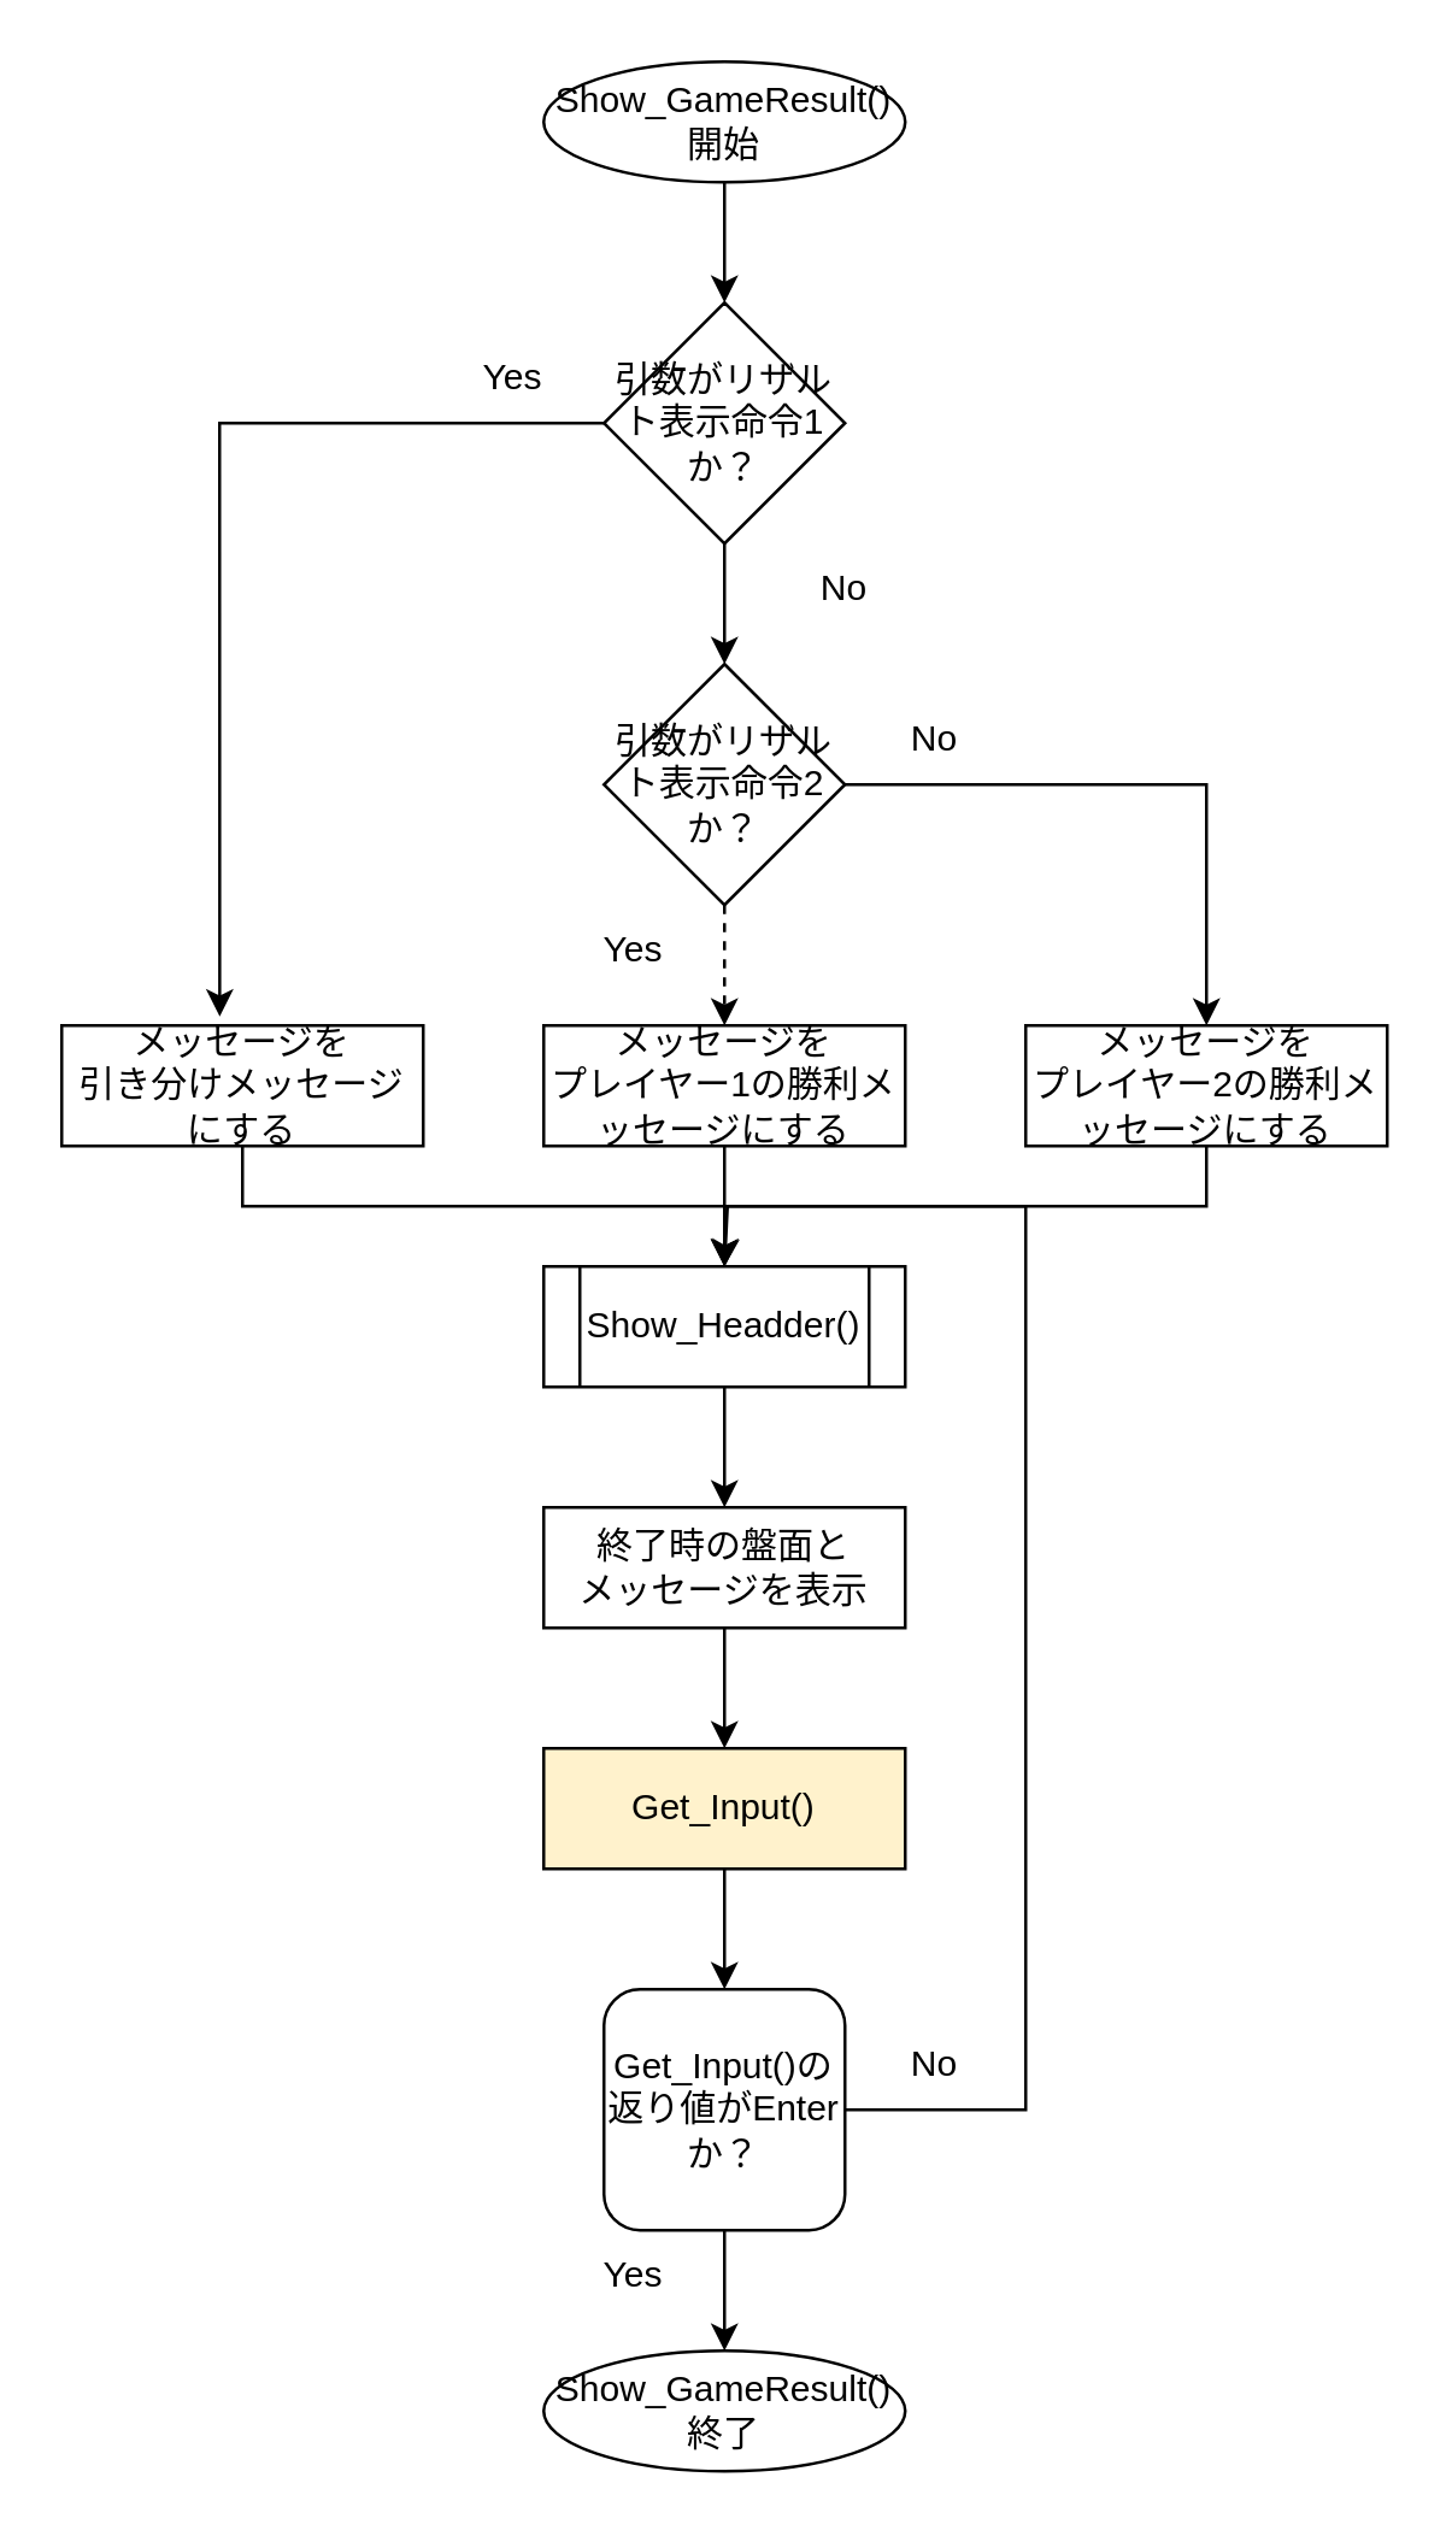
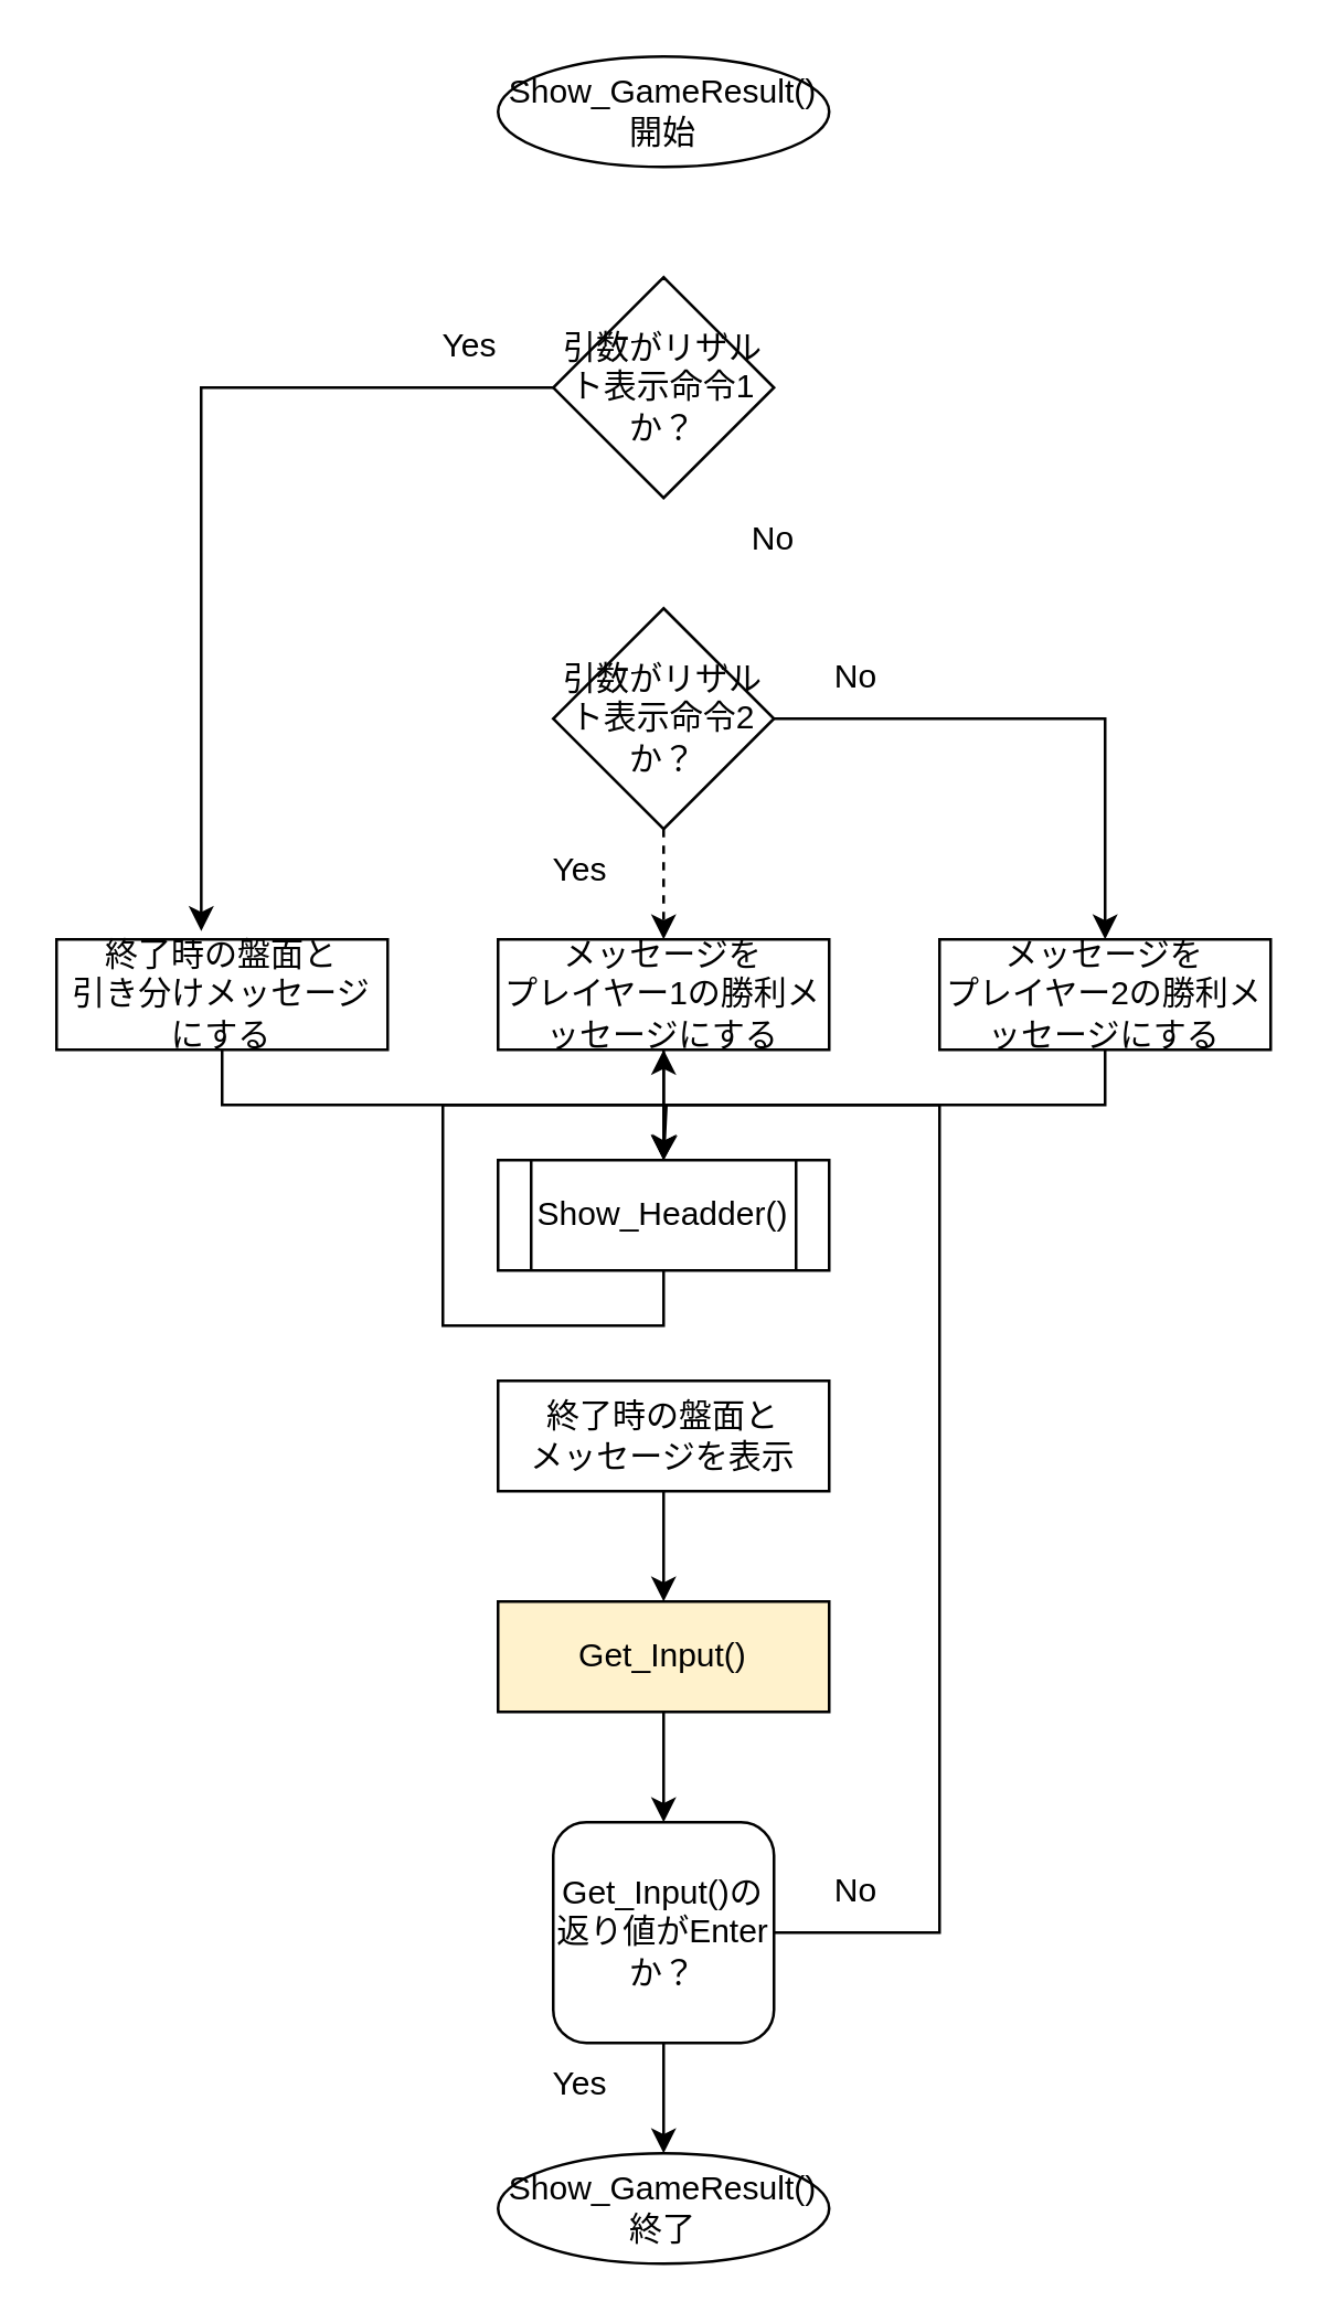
  <mxCell id="0" />
  <mxCell id="1" parent="0" />
- <mxCell id="2" style="edgeStyle=orthogonalEdgeStyle;rounded=0;orthogonalLoop=1;jettySize=auto;html=1;exitX=0.5;exitY=1;exitDx=0;exitDy=0;entryX=0.5;entryY=0;entryDx=0;entryDy=0;" edge="1" parent="1" source="3" target="5"><mxGeometry relative="1" as="geometry" /></mxCell>
  <mxCell id="3" value="Show_GameResult()&lt;br&gt;開始" style="ellipse;whiteSpace=wrap;html=1;" vertex="1" parent="1"><mxGeometry x="180" y="20" width="120" height="40" as="geometry" /></mxCell>
- <mxCell id="4" style="edgeStyle=orthogonalEdgeStyle;rounded=0;orthogonalLoop=1;jettySize=auto;html=1;exitX=0.5;exitY=1;exitDx=0;exitDy=0;entryX=0.5;entryY=0;entryDx=0;entryDy=0;" edge="1" parent="1" source="5" target="18"><mxGeometry relative="1" as="geometry" /></mxCell>
  <mxCell id="5" value="引数がリザルト表示命令1か？" style="rhombus;whiteSpace=wrap;html=1;" vertex="1" parent="1"><mxGeometry x="200" y="100" width="80" height="80" as="geometry" /></mxCell>
- <mxCell id="6" style="edgeStyle=orthogonalEdgeStyle;rounded=0;orthogonalLoop=1;jettySize=auto;html=1;exitX=0.5;exitY=1;exitDx=0;exitDy=0;entryX=0.5;entryY=0;entryDx=0;entryDy=0;" edge="1" parent="1" source="7" target="9"><mxGeometry relative="1" as="geometry" /></mxCell>
+ <mxCell id="6" style="edgeStyle=orthogonalEdgeStyle;rounded=0;orthogonalLoop=1;jettySize=auto;html=1;exitX=0.5;exitY=1;exitDx=0;exitDy=0;" edge="1" parent="1" source="7" target="13"><mxGeometry relative="1" as="geometry" /></mxCell>
  <mxCell id="7" value="Show_Headder()" style="shape=process;whiteSpace=wrap;html=1;backgroundOutline=1;" vertex="1" parent="1"><mxGeometry x="180" y="420" width="120" height="40" as="geometry" /></mxCell>
  <mxCell id="8" style="edgeStyle=orthogonalEdgeStyle;rounded=0;orthogonalLoop=1;jettySize=auto;html=1;exitX=0.5;exitY=1;exitDx=0;exitDy=0;entryX=0.5;entryY=0;entryDx=0;entryDy=0;" edge="1" parent="1" source="9" target="21"><mxGeometry relative="1" as="geometry" /></mxCell>
  <mxCell id="9" value="終了時の盤面と&lt;br&gt;メッセージを表示" style="rounded=0;whiteSpace=wrap;html=1;" vertex="1" parent="1"><mxGeometry x="180" y="500" width="120" height="40" as="geometry" /></mxCell>
  <mxCell id="10" style="edgeStyle=orthogonalEdgeStyle;rounded=0;orthogonalLoop=1;jettySize=auto;html=1;exitX=0.5;exitY=1;exitDx=0;exitDy=0;entryX=0.5;entryY=0;entryDx=0;entryDy=0;" edge="1" parent="1" source="11" target="7"><mxGeometry relative="1" as="geometry" /></mxCell>
- <mxCell id="11" value="メッセージを&lt;div&gt;引き分けメッセージにする&lt;/div&gt;" style="rounded=0;whiteSpace=wrap;html=1;" vertex="1" parent="1"><mxGeometry x="20" y="340" width="120" height="40" as="geometry" /></mxCell>
+ <mxCell id="11" value="終了時の盤面と&lt;div&gt;引き分けメッセージにする&lt;/div&gt;" style="rounded=0;whiteSpace=wrap;html=1;" vertex="1" parent="1"><mxGeometry x="20" y="340" width="120" height="40" as="geometry" /></mxCell>
  <mxCell id="12" style="edgeStyle=orthogonalEdgeStyle;rounded=0;orthogonalLoop=1;jettySize=auto;html=1;exitX=0.5;exitY=1;exitDx=0;exitDy=0;" edge="1" parent="1" source="13"><mxGeometry relative="1" as="geometry"><mxPoint x="240" y="420" as="targetPoint" /></mxGeometry></mxCell>
  <mxCell id="13" value="&lt;div&gt;メッセージを&lt;/div&gt;プレイヤー1の勝利メッセージにする" style="rounded=0;whiteSpace=wrap;html=1;" vertex="1" parent="1"><mxGeometry x="180" y="340" width="120" height="40" as="geometry" /></mxCell>
  <mxCell id="14" style="edgeStyle=orthogonalEdgeStyle;rounded=0;orthogonalLoop=1;jettySize=auto;html=1;exitX=0.5;exitY=1;exitDx=0;exitDy=0;entryX=0.5;entryY=0;entryDx=0;entryDy=0;" edge="1" parent="1" source="15" target="7"><mxGeometry relative="1" as="geometry" /></mxCell>
  <mxCell id="15" value="&lt;div&gt;メッセージを&lt;/div&gt;プレイヤー2の勝利メッセージにする" style="rounded=0;whiteSpace=wrap;html=1;" vertex="1" parent="1"><mxGeometry x="340" y="340" width="120" height="40" as="geometry" /></mxCell>
  <mxCell id="16" style="edgeStyle=orthogonalEdgeStyle;rounded=0;orthogonalLoop=1;jettySize=auto;html=1;exitX=0.5;exitY=1;exitDx=0;exitDy=0;entryX=0.5;entryY=0;entryDx=0;entryDy=0;dashed=1;" edge="1" parent="1" source="18" target="13"><mxGeometry relative="1" as="geometry" /></mxCell>
  <mxCell id="17" style="edgeStyle=orthogonalEdgeStyle;rounded=0;orthogonalLoop=1;jettySize=auto;html=1;exitX=1;exitY=0.5;exitDx=0;exitDy=0;entryX=0.5;entryY=0;entryDx=0;entryDy=0;" edge="1" parent="1" source="18" target="15"><mxGeometry relative="1" as="geometry" /></mxCell>
  <mxCell id="18" value="引数がリザルト表示命令2か？" style="rhombus;whiteSpace=wrap;html=1;" vertex="1" parent="1"><mxGeometry x="200" y="220" width="80" height="80" as="geometry" /></mxCell>
  <mxCell id="19" style="edgeStyle=orthogonalEdgeStyle;rounded=0;orthogonalLoop=1;jettySize=auto;html=1;exitX=0;exitY=0.5;exitDx=0;exitDy=0;entryX=0.437;entryY=-0.075;entryDx=0;entryDy=0;entryPerimeter=0;" edge="1" parent="1" source="5" target="11"><mxGeometry relative="1" as="geometry"><Array as="points"><mxPoint x="72" y="140" /></Array></mxGeometry></mxCell>
  <mxCell id="20" style="edgeStyle=orthogonalEdgeStyle;rounded=0;orthogonalLoop=1;jettySize=auto;html=1;exitX=0.5;exitY=1;exitDx=0;exitDy=0;entryX=0.5;entryY=0;entryDx=0;entryDy=0;" edge="1" parent="1" source="21" target="24"><mxGeometry relative="1" as="geometry" /></mxCell>
  <mxCell id="21" value="Get_Input()" style="rounded=0;whiteSpace=wrap;html=1;fillColor=#fff2cc;" vertex="1" parent="1"><mxGeometry x="180" y="580" width="120" height="40" as="geometry" /></mxCell>
  <mxCell id="22" style="edgeStyle=orthogonalEdgeStyle;rounded=0;orthogonalLoop=1;jettySize=auto;html=1;exitX=0.5;exitY=1;exitDx=0;exitDy=0;entryX=0.5;entryY=0;entryDx=0;entryDy=0;" edge="1" parent="1" source="24" target="25"><mxGeometry relative="1" as="geometry" /></mxCell>
  <mxCell id="23" style="edgeStyle=orthogonalEdgeStyle;rounded=0;orthogonalLoop=1;jettySize=auto;html=1;exitX=1;exitY=0.5;exitDx=0;exitDy=0;" edge="1" parent="1" source="24"><mxGeometry relative="1" as="geometry"><mxPoint x="240" y="420" as="targetPoint" /><Array as="points"><mxPoint x="340" y="700" /><mxPoint x="340" y="400" /><mxPoint x="241" y="400" /></Array></mxGeometry></mxCell>
  <mxCell id="24" value="Get_Input()の返り値がEnterか？" style="whiteSpace=wrap;html=1;rounded=1;" vertex="1" parent="1"><mxGeometry x="200" y="660" width="80" height="80" as="geometry" /></mxCell>
  <mxCell id="25" value="Show_GameResult()&lt;br&gt;終了" style="ellipse;whiteSpace=wrap;html=1;" vertex="1" parent="1"><mxGeometry x="180" y="780" width="120" height="40" as="geometry" /></mxCell>
  <mxCell id="26" value="Yes" style="text;html=1;align=center;verticalAlign=middle;whiteSpace=wrap;rounded=0;" vertex="1" parent="1"><mxGeometry x="140" y="110" width="60" height="30" as="geometry" /></mxCell>
  <mxCell id="27" value="Yes" style="text;html=1;align=center;verticalAlign=middle;whiteSpace=wrap;rounded=0;" vertex="1" parent="1"><mxGeometry x="180" y="300" width="60" height="30" as="geometry" /></mxCell>
  <mxCell id="28" value="Yes" style="text;html=1;align=center;verticalAlign=middle;whiteSpace=wrap;rounded=0;" vertex="1" parent="1"><mxGeometry x="180" y="740" width="60" height="30" as="geometry" /></mxCell>
  <mxCell id="29" value="No" style="text;html=1;align=center;verticalAlign=middle;whiteSpace=wrap;rounded=0;" vertex="1" parent="1"><mxGeometry x="280" y="670" width="60" height="30" as="geometry" /></mxCell>
  <mxCell id="30" value="No" style="text;html=1;align=center;verticalAlign=middle;whiteSpace=wrap;rounded=0;" vertex="1" parent="1"><mxGeometry x="280" y="230" width="60" height="30" as="geometry" /></mxCell>
  <mxCell id="31" value="No" style="text;html=1;align=center;verticalAlign=middle;whiteSpace=wrap;rounded=0;" vertex="1" parent="1"><mxGeometry x="250" y="180" width="60" height="30" as="geometry" /></mxCell>
